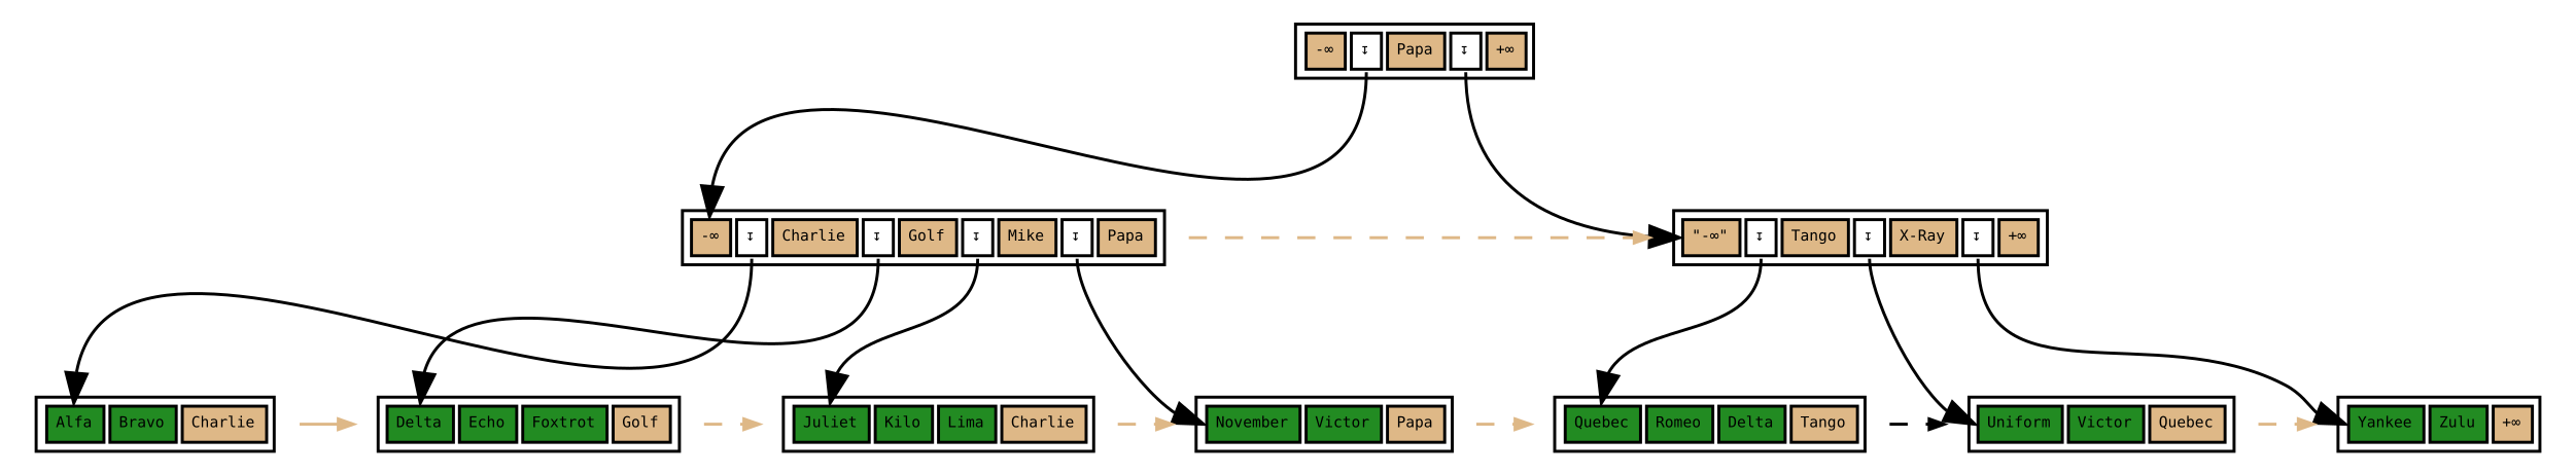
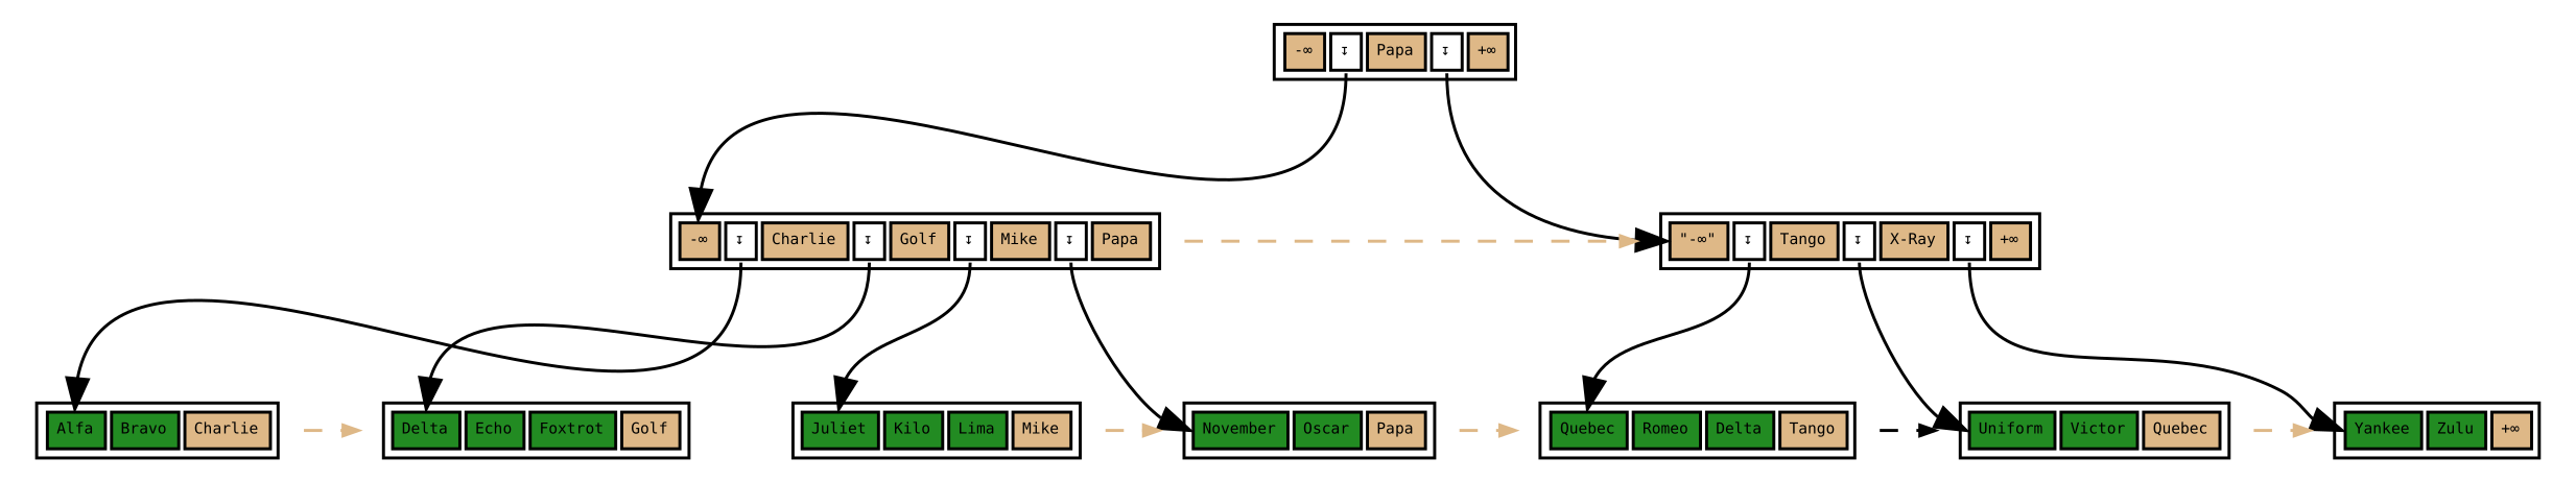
  digraph {
    fontname=monospace
    node [fontname=monospace fontsize=5 shape=none]
    n1 [height=.1 label=<<table>                     <tr>                         <td bgcolor='burlywood' port="s0">-&infin;</td>                         <td bgcolor='#FFFFFF' port="f1">&#8615;</td>                         <td bgcolor='burlywood' port="s2">Papa</td>                         <td bgcolor='#FFFFFF' port="f3">&#8615;</td>                         <td bgcolor='burlywood' port="hk">+&infin;</td>                     </tr>                 </table>                >]
    n2 [height=.1 label=<<table>                     <tr>                         <td bgcolor='burlywood' port="s0">-&infin;</td>                         <td bgcolor='#FFFFFF' port="f1">&#8615;</td>                         <td bgcolor='burlywood' port="s2">Charlie</td>                         <td bgcolor='#FFFFFF' port="f3">&#8615;</td>                         <td bgcolor='burlywood' port="s4">Golf</td>                         <td bgcolor='#FFFFFF' port="f5">&#8615;</td>                         <td bgcolor='burlywood' port="s6">Mike</td>                         <td bgcolor='#FFFFFF' port="f7">&#8615;</td>                         <td bgcolor='burlywood' port="hk">Papa</td>                     </tr>                 </table>                >]
    n3 [height=.1 label=<<table>                     <tr>                         <td bgcolor='burlywood' port="s0">&quot;-&infin;&quot;</td>                         <td bgcolor='#FFFFFF' port="f1">&#8615;</td>                         <td bgcolor='burlywood' port="s2">Tango</td>                         <td bgcolor='#FFFFFF' port="f3">&#8615;</td>                         <td bgcolor='burlywood' port="s4">X-Ray</td>                         <td bgcolor='#FFFFFF' port="f5">&#8615;</td>                         <td bgcolor='burlywood' port="hk">+&infin;</td>                     </tr>                 </table>                >]
-   n4 [height=.1 label=<<table>                     <tr>                         <td bgcolor='forestgreen' port="t0">November</td>                         <td bgcolor='forestgreen' port="t1">Victor</td>                         <td bgcolor='burlywood' port="hk">Papa</td>                     </tr>                 </table>                >]
+   n4 [height=.1 label=<<table>                     <tr>                         <td bgcolor='forestgreen' port="t0">November</td>                         <td bgcolor='forestgreen' port="t1">Oscar</td>                         <td bgcolor='burlywood' port="hk">Papa</td>                     </tr>                 </table>                >]
    n5 [height=.1 label=<<table>                     <tr>                         <td bgcolor='forestgreen' port="t0">Alfa</td>                         <td bgcolor='forestgreen' port="t1">Bravo</td>                         <td bgcolor='burlywood' port="hk">Charlie</td>                     </tr>                 </table>                >]
    n6 [height=.1 label=<<table>                     <tr>                         <td bgcolor='forestgreen' port="t0">Delta</td>                         <td bgcolor='forestgreen' port="t1">Echo</td>                         <td bgcolor='forestgreen' port="t2">Foxtrot</td>                         <td bgcolor='burlywood' port="hk">Golf</td>                     </tr>                 </table>                >]
-   n7 [height=.1 label=<<table>                     <tr>                         <td bgcolor='forestgreen' port="t0">Juliet</td>                         <td bgcolor='forestgreen' port="t1">Kilo</td>                         <td bgcolor='forestgreen' port="t2">Lima</td>                         <td bgcolor='burlywood' port="hk">Charlie</td>                     </tr>                 </table>                >]
+   n7 [height=.1 label=<<table>                     <tr>                         <td bgcolor='forestgreen' port="t0">Juliet</td>                         <td bgcolor='forestgreen' port="t1">Kilo</td>                         <td bgcolor='forestgreen' port="t2">Lima</td>                         <td bgcolor='burlywood' port="hk">Mike</td>                     </tr>                 </table>                >]
    n8 [height=.1 label=<<table>                     <tr>                         <td bgcolor='forestgreen' port="t0">Quebec</td>                         <td bgcolor='forestgreen' port="t1">Romeo</td>                         <td bgcolor='forestgreen' port="t2">Delta</td>                         <td bgcolor='burlywood' port="hk">Tango</td>                     </tr>                 </table>                >]
    n9 [height=.1 label=<<table>                     <tr>                         <td bgcolor='forestgreen' port="t0">Uniform</td>                         <td bgcolor='forestgreen' port="t1">Victor</td>                         <td bgcolor='burlywood' port="hk">Quebec</td>                     </tr>                 </table>                >]
    n10 [height=.1 label=<<table>                     <tr>                         <td bgcolor='forestgreen' port="t0">Yankee</td>                         <td bgcolor='forestgreen' port="t1">Zulu</td>                         <td bgcolor='burlywood' port="hk">+&infin;</td>                     </tr>                 </table>                >]
    n1 -> n2 [headport=s0 tailport=f1]
    n1 -> n3 [headport=s0 tailport=f3]
    n1 -> n4 [headport=hk style=invis tailport=s2]
    n2 -> n3 [arrowsize=0.5 color=burlywood constraint=false style=dashed]
    n2 -> n4 [headport=t0 tailport=f7]
    n2 -> n4 [headport=hk style=invis tailport=hk]
    n2 -> n5 [headport=t0 tailport=f1]
    n2 -> n6 [headport=t0 tailport=f3]
    n2 -> n7 [headport=t0 tailport=f5]
    n3 -> n8 [headport=t0 tailport=f1]
    n3 -> n9 [headport=t0 tailport=f3]
    n3 -> n10 [headport=t0 tailport=f5]
    n4 -> n8 [arrowsize=0.5 color=burlywood constraint=false style=dashed]
-   n5 -> n6 [arrowsize=0.5 color=burlywood constraint=false style=solid]
-   n6 -> n7 [arrowsize=0.5 color=burlywood constraint=false style=dashed]
+   n5 -> n6 [arrowsize=0.5 color=burlywood constraint=false style=dashed]
    n7 -> n4 [arrowsize=0.5 color=burlywood constraint=false style=dashed]
    n8 -> n9 [arrowsize=0.5 color=black constraint=false style=dashed]
    n9 -> n10 [arrowsize=0.5 color=burlywood constraint=false style=dashed]
  }
